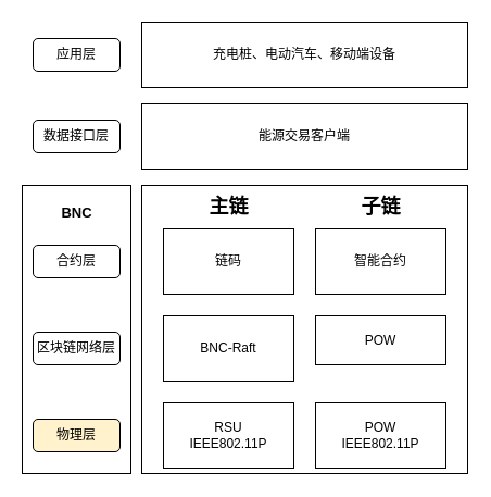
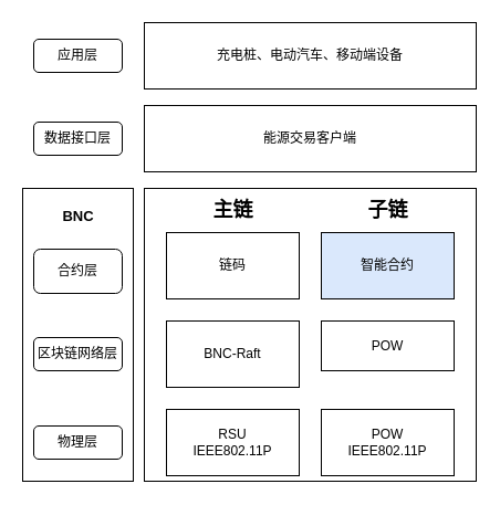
  <mxCell id="0" />
  <mxCell id="1" parent="0" />
  <mxCell id="2" value="" style="rounded=0;whiteSpace=wrap;html=1;fillColor=none;" parent="1" vertex="1"><mxGeometry x="130" y="170" width="300" height="265" as="geometry" /></mxCell>
- <mxCell id="3" value="物理层" style="rounded=1;whiteSpace=wrap;html=1;fillColor=#fff2cc;" parent="1" vertex="1"><mxGeometry x="30" y="385" width="80" height="30" as="geometry" /></mxCell>
+ <mxCell id="3" value="物理层" style="rounded=1;whiteSpace=wrap;html=1;" parent="1" vertex="1"><mxGeometry x="30" y="385" width="80" height="30" as="geometry" /></mxCell>
  <mxCell id="4" value="区块链网络层" style="rounded=1;whiteSpace=wrap;html=1;" parent="1" vertex="1"><mxGeometry x="30" y="305" width="80" height="30" as="geometry" /></mxCell>
- <mxCell id="5" value="合约层" style="rounded=1;whiteSpace=wrap;html=1;" parent="1" vertex="1"><mxGeometry x="30" y="225" width="80" height="30" as="geometry" /></mxCell>
+ <mxCell id="5" value="合约层" style="rounded=1;whiteSpace=wrap;html=1;" parent="1" vertex="1"><mxGeometry x="30" y="225" width="80" height="40" as="geometry" /></mxCell>
  <mxCell id="6" value="数据接口层" style="rounded=1;whiteSpace=wrap;html=1;" parent="1" vertex="1"><mxGeometry x="30" y="110" width="80" height="30" as="geometry" /></mxCell>
  <mxCell id="7" value="RSU&lt;br&gt;IEEE802.11P" style="rounded=0;whiteSpace=wrap;html=1;" parent="1" vertex="1"><mxGeometry x="150" y="370" width="120" height="60" as="geometry" /></mxCell>
  <mxCell id="8" value="主链" style="text;html=1;align=center;verticalAlign=middle;resizable=0;points=[];autosize=1;strokeColor=none;fillColor=none;strokeWidth=4;fontSize=18;fontStyle=1" parent="1" vertex="1"><mxGeometry x="180" y="170" width="60" height="40" as="geometry" /></mxCell>
  <mxCell id="9" value="BNC-Raft" style="rounded=0;whiteSpace=wrap;html=1;" parent="1" vertex="1"><mxGeometry x="150" y="290" width="120" height="60" as="geometry" /></mxCell>
  <mxCell id="10" value="链码" style="rounded=0;whiteSpace=wrap;html=1;" parent="1" vertex="1"><mxGeometry x="150" y="210" width="120" height="60" as="geometry" /></mxCell>
  <mxCell id="11" value="能源交易客户端" style="rounded=0;whiteSpace=wrap;html=1;" parent="1" vertex="1"><mxGeometry x="130" y="95" width="300" height="60" as="geometry" /></mxCell>
  <mxCell id="12" value="应用层" style="rounded=1;whiteSpace=wrap;html=1;" parent="1" vertex="1"><mxGeometry x="30" y="35" width="80" height="30" as="geometry" /></mxCell>
  <mxCell id="13" value="充电桩、电动汽车、移动端设备" style="rounded=0;whiteSpace=wrap;html=1;" parent="1" vertex="1"><mxGeometry x="130" y="20" width="300" height="60" as="geometry" /></mxCell>
  <mxCell id="14" value="POW&lt;br&gt;IEEE802.11P" style="rounded=0;whiteSpace=wrap;html=1;" parent="1" vertex="1"><mxGeometry x="290" y="370" width="120" height="60" as="geometry" /></mxCell>
  <mxCell id="15" value="POW" style="rounded=0;whiteSpace=wrap;html=1;" parent="1" vertex="1"><mxGeometry x="290" y="290" width="120" height="45" as="geometry" /></mxCell>
- <mxCell id="16" value="智能合约" style="rounded=0;whiteSpace=wrap;html=1;" parent="1" vertex="1"><mxGeometry x="290" y="210" width="120" height="60" as="geometry" /></mxCell>
+ <mxCell id="16" value="智能合约" style="rounded=0;whiteSpace=wrap;html=1;fillColor=#dae8fc;" parent="1" vertex="1"><mxGeometry x="290" y="210" width="120" height="60" as="geometry" /></mxCell>
  <mxCell id="17" value="子链" style="text;html=1;align=center;verticalAlign=middle;resizable=0;points=[];autosize=1;strokeColor=none;fillColor=none;strokeWidth=4;fontSize=18;fontStyle=1" parent="1" vertex="1"><mxGeometry x="320" y="170" width="60" height="40" as="geometry" /></mxCell>
  <mxCell id="18" value="" style="rounded=0;whiteSpace=wrap;html=1;fillColor=none;" parent="1" vertex="1"><mxGeometry x="20" y="170" width="100" height="265" as="geometry" /></mxCell>
  <mxCell id="19" value="BNC" style="text;html=1;align=center;verticalAlign=middle;resizable=0;points=[];autosize=1;strokeColor=none;fillColor=none;fontSize=13;fontStyle=1" parent="1" vertex="1"><mxGeometry x="35" y="180" width="70" height="30" as="geometry" /></mxCell>
